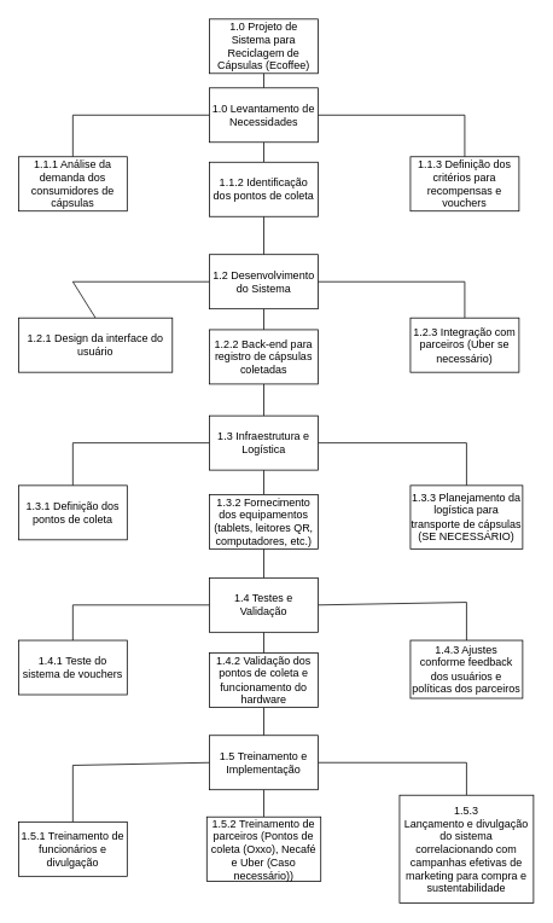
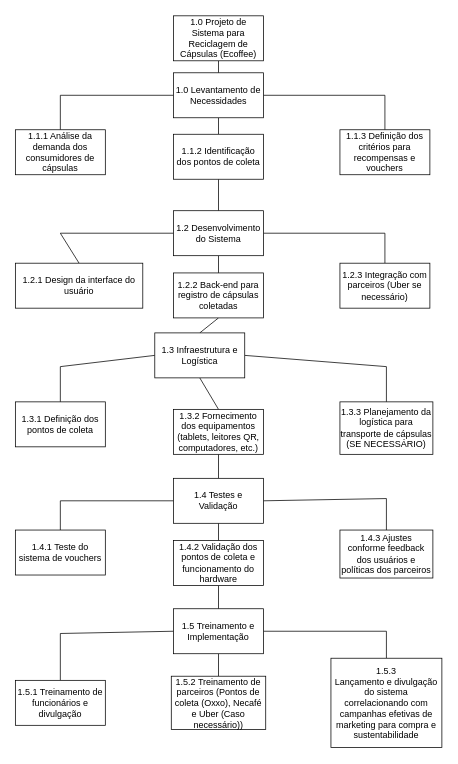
  <mxCell id="0" />
  <mxCell id="1" parent="0" />
  <mxCell id="2" style="edgeStyle=none;shape=connector;curved=0;rounded=0;orthogonalLoop=1;jettySize=auto;html=1;exitX=0.5;exitY=1;exitDx=0;exitDy=0;entryX=0.5;entryY=0;entryDx=0;entryDy=0;shadow=0;strokeColor=default;align=center;verticalAlign=middle;fontFamily=Helvetica;fontSize=12;fontColor=default;labelBackgroundColor=default;endArrow=none;flowAnimation=0;startFill=0;" edge="1" parent="1" source="3" target="7"><mxGeometry relative="1" as="geometry" /></mxCell>
  <mxCell id="3" value="1.0 Projeto de Sistema para Reciclagem de Cápsulas (Ecoffee)" style="rounded=0;whiteSpace=wrap;html=1;strokeColor=default;" vertex="1" parent="1"><mxGeometry x="231" y="20" width="120" height="60" as="geometry" /></mxCell>
  <mxCell id="4" style="edgeStyle=none;shape=connector;curved=0;rounded=0;orthogonalLoop=1;jettySize=auto;html=1;exitX=0.5;exitY=1;exitDx=0;exitDy=0;entryX=0.5;entryY=0;entryDx=0;entryDy=0;shadow=0;strokeColor=default;align=center;verticalAlign=middle;fontFamily=Helvetica;fontSize=12;fontColor=default;labelBackgroundColor=default;endArrow=none;flowAnimation=0;startFill=0;" edge="1" parent="1" source="7" target="10"><mxGeometry relative="1" as="geometry" /></mxCell>
  <mxCell id="5" style="edgeStyle=none;shape=connector;curved=0;rounded=0;orthogonalLoop=1;jettySize=auto;html=1;exitX=1;exitY=0.5;exitDx=0;exitDy=0;entryX=0.5;entryY=0;entryDx=0;entryDy=0;shadow=0;strokeColor=default;align=center;verticalAlign=middle;fontFamily=Helvetica;fontSize=12;fontColor=default;labelBackgroundColor=default;endArrow=none;flowAnimation=0;startFill=0;" edge="1" parent="1" source="7" target="11"><mxGeometry relative="1" as="geometry"><Array as="points"><mxPoint x="513" y="126" /></Array></mxGeometry></mxCell>
  <mxCell id="6" style="edgeStyle=none;shape=connector;curved=0;rounded=0;orthogonalLoop=1;jettySize=auto;html=1;exitX=0;exitY=0.5;exitDx=0;exitDy=0;entryX=0.5;entryY=0;entryDx=0;entryDy=0;shadow=0;strokeColor=default;align=center;verticalAlign=middle;fontFamily=Helvetica;fontSize=12;fontColor=default;labelBackgroundColor=default;endArrow=none;flowAnimation=0;startFill=0;" edge="1" parent="1" source="7" target="8"><mxGeometry relative="1" as="geometry"><Array as="points"><mxPoint x="80" y="126" /></Array></mxGeometry></mxCell>
  <mxCell id="7" value="1.0 Levantamento de Necessidades" style="rounded=0;whiteSpace=wrap;html=1;" vertex="1" parent="1"><mxGeometry x="231" y="96" width="120" height="60" as="geometry" /></mxCell>
  <mxCell id="8" value="1.1.1 Análise da demanda dos consumidores de cápsulas" style="rounded=0;whiteSpace=wrap;html=1;" vertex="1" parent="1"><mxGeometry x="20" y="172" width="120" height="60" as="geometry" /></mxCell>
  <mxCell id="9" style="edgeStyle=none;shape=connector;curved=0;rounded=0;orthogonalLoop=1;jettySize=auto;html=1;exitX=0.5;exitY=1;exitDx=0;exitDy=0;entryX=0.5;entryY=0;entryDx=0;entryDy=0;shadow=0;strokeColor=default;align=center;verticalAlign=middle;fontFamily=Helvetica;fontSize=12;fontColor=default;labelBackgroundColor=default;endArrow=none;flowAnimation=0;startFill=0;" edge="1" parent="1" source="10" target="15"><mxGeometry relative="1" as="geometry" /></mxCell>
  <mxCell id="10" value="1.1.2 Identificação dos pontos de coleta" style="rounded=0;whiteSpace=wrap;html=1;" vertex="1" parent="1"><mxGeometry x="231" y="178" width="120" height="60" as="geometry" /></mxCell>
  <mxCell id="11" value="1.1.3 Definição dos critérios para recompensas e vouchers" style="rounded=0;whiteSpace=wrap;html=1;" vertex="1" parent="1"><mxGeometry x="453" y="172" width="120" height="60" as="geometry" /></mxCell>
  <mxCell id="12" style="edgeStyle=none;shape=connector;curved=0;rounded=0;orthogonalLoop=1;jettySize=auto;html=1;exitX=1;exitY=0.5;exitDx=0;exitDy=0;entryX=0.5;entryY=0;entryDx=0;entryDy=0;shadow=0;strokeColor=default;align=center;verticalAlign=middle;fontFamily=Helvetica;fontSize=12;fontColor=default;labelBackgroundColor=default;endArrow=none;flowAnimation=0;startFill=0;" edge="1" parent="1" source="15" target="19"><mxGeometry relative="1" as="geometry"><Array as="points"><mxPoint x="513" y="310" /></Array></mxGeometry></mxCell>
  <mxCell id="13" style="edgeStyle=none;shape=connector;curved=0;rounded=0;orthogonalLoop=1;jettySize=auto;html=1;exitX=0;exitY=0.5;exitDx=0;exitDy=0;entryX=0.5;entryY=0;entryDx=0;entryDy=0;shadow=0;strokeColor=default;align=center;verticalAlign=middle;fontFamily=Helvetica;fontSize=12;fontColor=default;labelBackgroundColor=default;endArrow=none;flowAnimation=0;startFill=0;" edge="1" parent="1" source="15" target="16"><mxGeometry relative="1" as="geometry"><Array as="points"><mxPoint x="80" y="310" /></Array></mxGeometry></mxCell>
  <mxCell id="14" style="edgeStyle=none;shape=connector;curved=0;rounded=0;orthogonalLoop=1;jettySize=auto;html=1;exitX=0.5;exitY=1;exitDx=0;exitDy=0;entryX=0.5;entryY=0;entryDx=0;entryDy=0;shadow=0;strokeColor=default;align=center;verticalAlign=middle;fontFamily=Helvetica;fontSize=12;fontColor=default;labelBackgroundColor=default;endArrow=none;flowAnimation=0;startFill=0;" edge="1" parent="1" source="15" target="18"><mxGeometry relative="1" as="geometry" /></mxCell>
  <mxCell id="15" value="1.2 Desenvolvimento do Sistema" style="rounded=0;whiteSpace=wrap;html=1;" vertex="1" parent="1"><mxGeometry x="231" y="280" width="120" height="60" as="geometry" /></mxCell>
  <mxCell id="16" value="1.2.1 Design da interface do usuário" style="rounded=0;whiteSpace=wrap;html=1;" vertex="1" parent="1"><mxGeometry x="20" y="350" width="170" height="60" as="geometry" /></mxCell>
  <mxCell id="17" style="edgeStyle=none;shape=connector;curved=0;rounded=0;orthogonalLoop=1;jettySize=auto;html=1;exitX=0.5;exitY=1;exitDx=0;exitDy=0;entryX=0.5;entryY=0;entryDx=0;entryDy=0;shadow=0;strokeColor=default;align=center;verticalAlign=middle;fontFamily=Helvetica;fontSize=12;fontColor=default;labelBackgroundColor=default;endArrow=none;flowAnimation=0;startFill=0;" edge="1" parent="1" source="18" target="23"><mxGeometry relative="1" as="geometry" /></mxCell>
  <mxCell id="18" value="1.2.2 Back-end para registro de cápsulas coletadas" style="rounded=0;whiteSpace=wrap;html=1;" vertex="1" parent="1"><mxGeometry x="231" y="363" width="120" height="60" as="geometry" /></mxCell>
  <mxCell id="19" value="1.2.3 Integração com parceiros (Uber se necessário)" style="rounded=0;whiteSpace=wrap;html=1;" vertex="1" parent="1"><mxGeometry x="453" y="350" width="120" height="60" as="geometry" /></mxCell>
  <mxCell id="20" style="edgeStyle=none;shape=connector;curved=0;rounded=0;orthogonalLoop=1;jettySize=auto;html=1;exitX=0;exitY=0.5;exitDx=0;exitDy=0;entryX=0.5;entryY=0;entryDx=0;entryDy=0;shadow=0;strokeColor=default;align=center;verticalAlign=middle;fontFamily=Helvetica;fontSize=12;fontColor=default;labelBackgroundColor=default;endArrow=none;flowAnimation=0;startFill=0;" edge="1" parent="1" source="23" target="24"><mxGeometry relative="1" as="geometry"><Array as="points"><mxPoint x="80" y="488" /></Array></mxGeometry></mxCell>
  <mxCell id="21" style="edgeStyle=none;shape=connector;curved=0;rounded=0;orthogonalLoop=1;jettySize=auto;html=1;exitX=1;exitY=0.5;exitDx=0;exitDy=0;entryX=0.5;entryY=0;entryDx=0;entryDy=0;shadow=0;strokeColor=default;align=center;verticalAlign=middle;fontFamily=Helvetica;fontSize=12;fontColor=default;labelBackgroundColor=default;endArrow=none;flowAnimation=0;startFill=0;" edge="1" parent="1" source="23" target="27"><mxGeometry relative="1" as="geometry"><Array as="points"><mxPoint x="515" y="488" /></Array></mxGeometry></mxCell>
  <mxCell id="22" style="edgeStyle=none;shape=connector;curved=0;rounded=0;orthogonalLoop=1;jettySize=auto;html=1;exitX=0.5;exitY=1;exitDx=0;exitDy=0;entryX=0.5;entryY=0;entryDx=0;entryDy=0;shadow=0;strokeColor=default;align=center;verticalAlign=middle;fontFamily=Helvetica;fontSize=12;fontColor=default;labelBackgroundColor=default;endArrow=none;flowAnimation=0;startFill=0;" edge="1" parent="1" source="23" target="26"><mxGeometry relative="1" as="geometry" /></mxCell>
- <mxCell id="23" value="1.3 Infraestrutura e Logística" style="rounded=0;whiteSpace=wrap;html=1;" vertex="1" parent="1"><mxGeometry x="231" y="458" width="120" height="60" as="geometry" /></mxCell>
+ <mxCell id="23" value="1.3 Infraestrutura e Logística" style="rounded=0;whiteSpace=wrap;html=1;" vertex="1" parent="1"><mxGeometry x="206" y="443" width="120" height="60" as="geometry" /></mxCell>
  <mxCell id="24" value="1.3.1 Definição dos pontos de coleta" style="rounded=0;whiteSpace=wrap;html=1;" vertex="1" parent="1"><mxGeometry x="20" y="535" width="120" height="60" as="geometry" /></mxCell>
  <mxCell id="25" style="edgeStyle=none;shape=connector;curved=0;rounded=0;orthogonalLoop=1;jettySize=auto;html=1;exitX=0.5;exitY=1;exitDx=0;exitDy=0;shadow=0;strokeColor=default;align=center;verticalAlign=middle;fontFamily=Helvetica;fontSize=12;fontColor=default;labelBackgroundColor=default;endArrow=none;flowAnimation=0;startFill=0;" edge="1" parent="1" source="26" target="31"><mxGeometry relative="1" as="geometry" /></mxCell>
  <mxCell id="26" value="1.3.2 Fornecimento dos equipamentos (tablets, leitores QR, computadores, etc.)" style="rounded=0;whiteSpace=wrap;html=1;" vertex="1" parent="1"><mxGeometry x="231" y="545" width="120" height="60" as="geometry" /></mxCell>
  <mxCell id="27" value="1.3.3 Planejamento da logística para transporte de cápsulas (SE NECESSÁRIO)" style="rounded=0;whiteSpace=wrap;html=1;" vertex="1" parent="1"><mxGeometry x="453" y="535" width="124" height="70" as="geometry" /></mxCell>
  <mxCell id="28" style="edgeStyle=none;shape=connector;curved=0;rounded=0;orthogonalLoop=1;jettySize=auto;html=1;exitX=1;exitY=0.5;exitDx=0;exitDy=0;entryX=0.5;entryY=0;entryDx=0;entryDy=0;shadow=0;strokeColor=default;align=center;verticalAlign=middle;fontFamily=Helvetica;fontSize=12;fontColor=default;labelBackgroundColor=default;endArrow=none;flowAnimation=0;startFill=0;" edge="1" parent="1" source="31" target="35"><mxGeometry relative="1" as="geometry"><Array as="points"><mxPoint x="515" y="664" /></Array></mxGeometry></mxCell>
  <mxCell id="29" style="edgeStyle=none;shape=connector;curved=0;rounded=0;orthogonalLoop=1;jettySize=auto;html=1;exitX=0;exitY=0.5;exitDx=0;exitDy=0;entryX=0.5;entryY=0;entryDx=0;entryDy=0;shadow=0;strokeColor=default;align=center;verticalAlign=middle;fontFamily=Helvetica;fontSize=12;fontColor=default;labelBackgroundColor=default;endArrow=none;flowAnimation=0;startFill=0;" edge="1" parent="1" source="31" target="32"><mxGeometry relative="1" as="geometry"><Array as="points"><mxPoint x="80" y="667" /></Array></mxGeometry></mxCell>
  <mxCell id="30" style="edgeStyle=none;shape=connector;curved=0;rounded=0;orthogonalLoop=1;jettySize=auto;html=1;exitX=0.5;exitY=1;exitDx=0;exitDy=0;entryX=0.5;entryY=0;entryDx=0;entryDy=0;shadow=0;strokeColor=default;align=center;verticalAlign=middle;fontFamily=Helvetica;fontSize=12;fontColor=default;labelBackgroundColor=default;endArrow=none;flowAnimation=0;startFill=0;" edge="1" parent="1" source="31" target="34"><mxGeometry relative="1" as="geometry" /></mxCell>
  <mxCell id="31" value="1.4 Testes e Validação" style="rounded=0;whiteSpace=wrap;html=1;" vertex="1" parent="1"><mxGeometry x="231" y="637" width="120" height="60" as="geometry" /></mxCell>
  <mxCell id="32" value="1.4.1 Teste do sistema de vouchers" style="rounded=0;whiteSpace=wrap;html=1;" vertex="1" parent="1"><mxGeometry x="20" y="706" width="120" height="60" as="geometry" /></mxCell>
  <mxCell id="33" style="edgeStyle=none;shape=connector;curved=0;rounded=0;orthogonalLoop=1;jettySize=auto;html=1;exitX=0.5;exitY=1;exitDx=0;exitDy=0;entryX=0.5;entryY=0;entryDx=0;entryDy=0;shadow=0;strokeColor=default;align=center;verticalAlign=middle;fontFamily=Helvetica;fontSize=12;fontColor=default;labelBackgroundColor=default;endArrow=none;flowAnimation=0;startFill=0;" edge="1" parent="1" source="34" target="39"><mxGeometry relative="1" as="geometry" /></mxCell>
  <mxCell id="34" value="1.4.2 Validação dos pontos de coleta e funcionamento do hardware" style="rounded=0;whiteSpace=wrap;html=1;" vertex="1" parent="1"><mxGeometry x="231" y="720" width="120" height="60" as="geometry" /></mxCell>
  <mxCell id="35" value="1.4.3 Ajustes conforme feedback dos usuários e políticas dos parceiros" style="rounded=0;whiteSpace=wrap;html=1;" vertex="1" parent="1"><mxGeometry x="453" y="706" width="124" height="64" as="geometry" /></mxCell>
  <mxCell id="36" style="edgeStyle=none;shape=connector;curved=0;rounded=0;orthogonalLoop=1;jettySize=auto;html=1;exitX=1;exitY=0.5;exitDx=0;exitDy=0;entryX=0.5;entryY=0;entryDx=0;entryDy=0;shadow=0;strokeColor=default;align=center;verticalAlign=middle;fontFamily=Helvetica;fontSize=12;fontColor=default;labelBackgroundColor=default;endArrow=none;flowAnimation=0;startFill=0;" edge="1" parent="1" source="39" target="42"><mxGeometry relative="1" as="geometry"><Array as="points"><mxPoint x="515" y="841" /></Array></mxGeometry></mxCell>
  <mxCell id="37" style="edgeStyle=none;shape=connector;curved=0;rounded=0;orthogonalLoop=1;jettySize=auto;html=1;exitX=0.5;exitY=1;exitDx=0;exitDy=0;entryX=0.5;entryY=0;entryDx=0;entryDy=0;shadow=0;strokeColor=default;align=center;verticalAlign=middle;fontFamily=Helvetica;fontSize=12;fontColor=default;labelBackgroundColor=default;endArrow=none;flowAnimation=0;startFill=0;" edge="1" parent="1" source="39" target="41"><mxGeometry relative="1" as="geometry" /></mxCell>
  <mxCell id="38" style="edgeStyle=none;shape=connector;curved=0;rounded=0;orthogonalLoop=1;jettySize=auto;html=1;exitX=0;exitY=0.5;exitDx=0;exitDy=0;entryX=0.5;entryY=0;entryDx=0;entryDy=0;shadow=0;strokeColor=default;align=center;verticalAlign=middle;fontFamily=Helvetica;fontSize=12;fontColor=default;labelBackgroundColor=default;endArrow=none;flowAnimation=0;startFill=0;" edge="1" parent="1" source="39" target="40"><mxGeometry relative="1" as="geometry"><Array as="points"><mxPoint x="80" y="844" /></Array></mxGeometry></mxCell>
  <mxCell id="39" value="1.5 Treinamento e Implementação" style="rounded=0;whiteSpace=wrap;html=1;" vertex="1" parent="1"><mxGeometry x="231" y="811" width="120" height="60" as="geometry" /></mxCell>
  <mxCell id="40" value="1.5.1 Treinamento de funcionários e divulgação" style="rounded=0;whiteSpace=wrap;html=1;" vertex="1" parent="1"><mxGeometry x="20" y="906.5" width="120" height="60" as="geometry" /></mxCell>
  <mxCell id="41" value="1.5.2 Treinamento de parceiros (Pontos de coleta (Oxxo), Necafé e Uber (Caso necessário))" style="rounded=0;whiteSpace=wrap;html=1;" vertex="1" parent="1"><mxGeometry x="228" y="901" width="126" height="71" as="geometry" /></mxCell>
  <mxCell id="42" value="1.5.3&lt;div&gt;Lançamento e divulgação do sistema correlacionando com campanhas efetivas de marketing para compra e sustentabilidade&lt;/div&gt;" style="rounded=0;whiteSpace=wrap;html=1;" vertex="1" parent="1"><mxGeometry x="441" y="877" width="148" height="119" as="geometry" /></mxCell>
